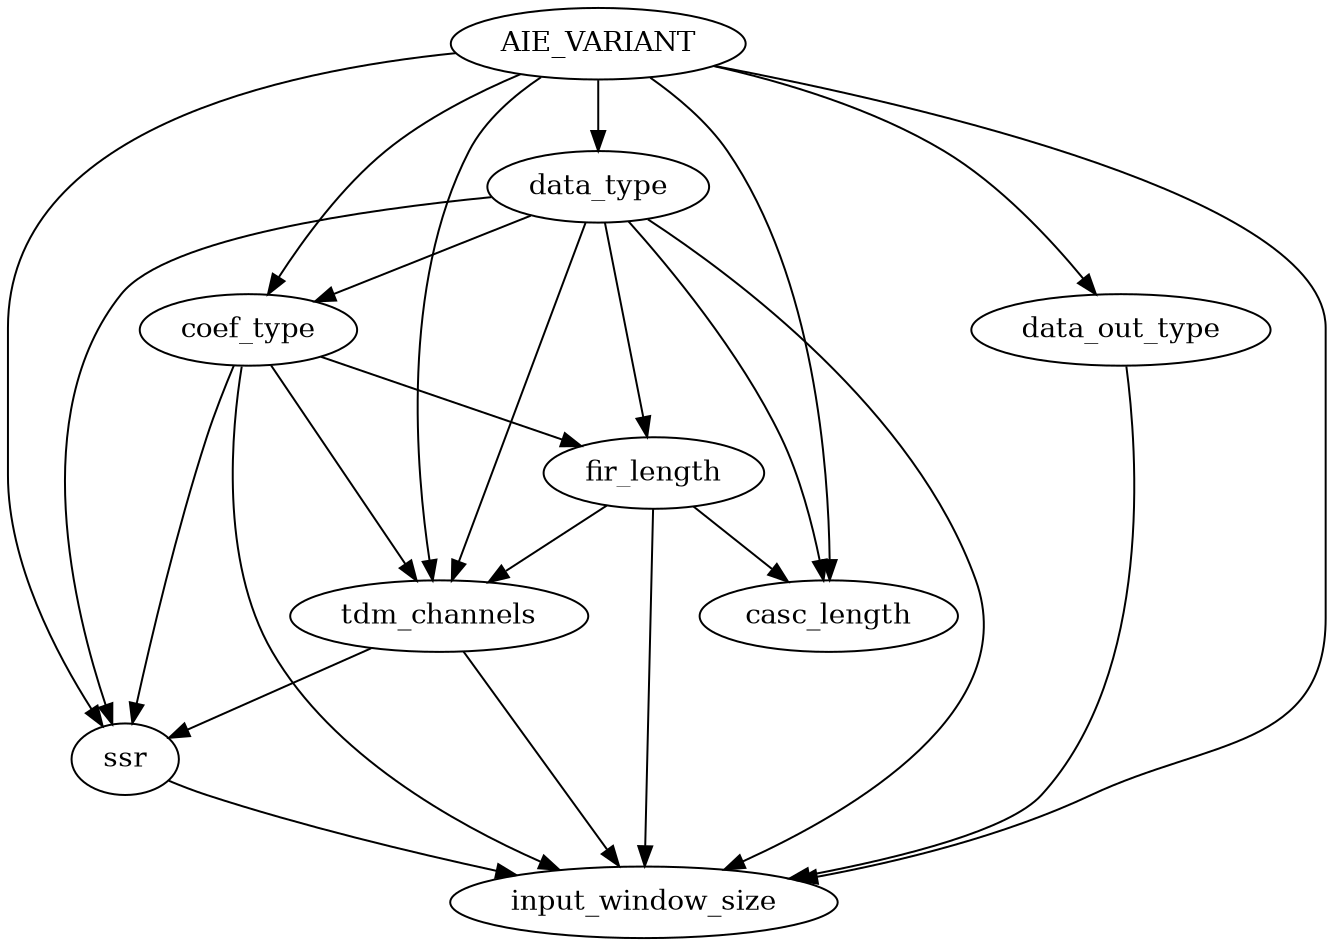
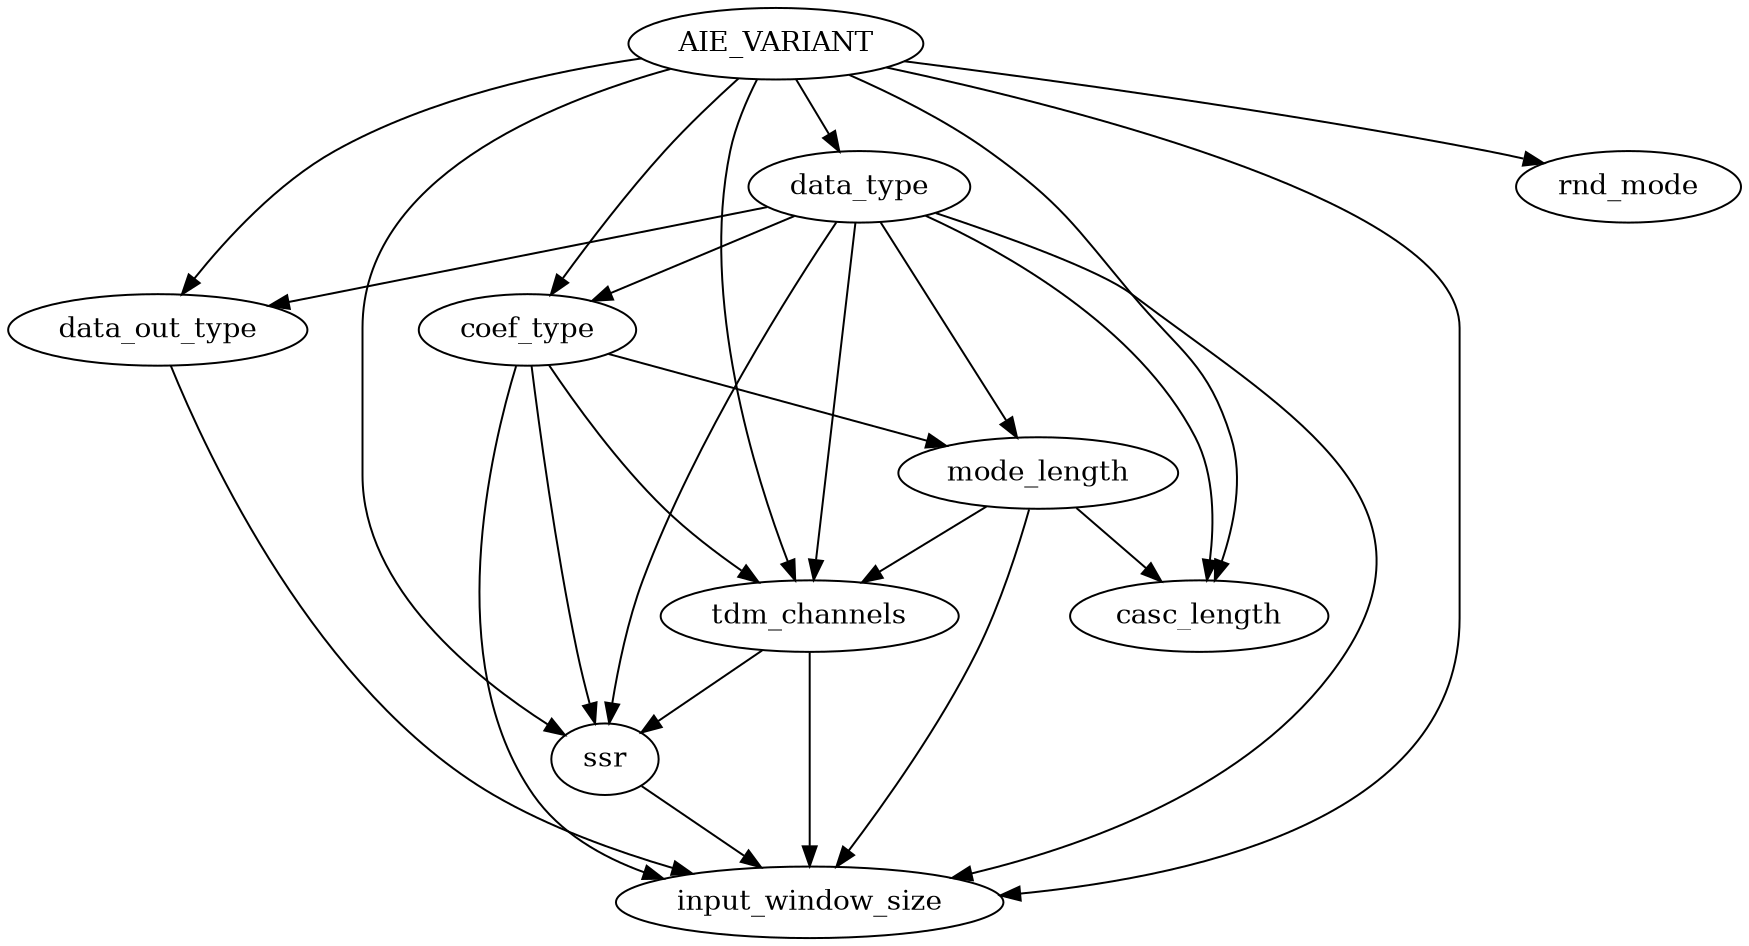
  digraph {
    data_type
-   fir_length
+   fir_length [label=mode_length]
    coef_type
    data_out_type
    tdm_channels
    ssr
    input_window_size
    casc_length
    AIE_VARIANT
+   rnd_mode
    data_type -> fir_length
    data_type -> coef_type
+   data_type -> data_out_type
    data_type -> tdm_channels
    data_type -> ssr
    data_type -> input_window_size
    data_type -> casc_length
    fir_length -> tdm_channels
    fir_length -> input_window_size
    fir_length -> casc_length
    coef_type -> fir_length
    coef_type -> tdm_channels
    coef_type -> ssr
    coef_type -> input_window_size
    data_out_type -> input_window_size
    tdm_channels -> ssr
    tdm_channels -> input_window_size
    ssr -> input_window_size
    AIE_VARIANT -> data_type
    AIE_VARIANT -> coef_type
    AIE_VARIANT -> data_out_type
    AIE_VARIANT -> tdm_channels
    AIE_VARIANT -> ssr
    AIE_VARIANT -> input_window_size
    AIE_VARIANT -> casc_length
+   AIE_VARIANT -> rnd_mode
  }
